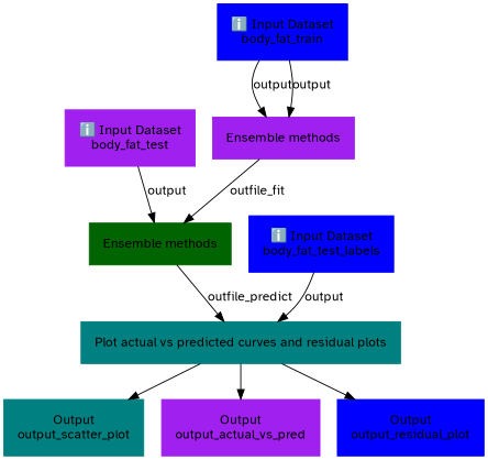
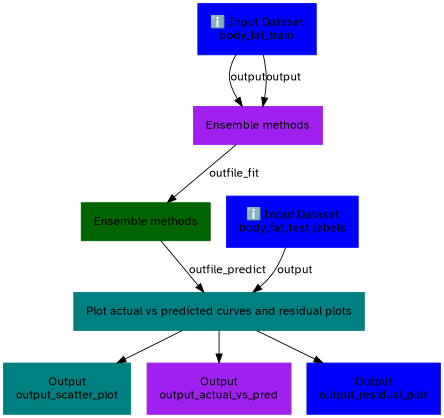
  digraph {
    node [color=purple fontname="Atkinson Hyperlegible" margin="0.2,0.2" shape=box style=filled]
    edge [fontname="Atkinson Hyperlegible"]
-   n1 [label="ℹ️ Input Dataset\nbody_fat_test"]
    n2 [color=darkgreen label="Ensemble methods"]
    n3 [color=blue label="ℹ️ Input Dataset\nbody_fat_train"]
    n4 [label="Ensemble methods"]
    n5 [color=blue label="ℹ️ Input Dataset\nbody_fat_test_labels"]
    n6 [color=teal label="Plot actual vs predicted curves and residual plots"]
    n7 [color=teal label="Output\noutput_scatter_plot"]
    n8 [label="Output\noutput_actual_vs_pred"]
    n9 [color=blue label="Output\noutput_residual_plot"]
-   n1 -> n2 [label=output]
    n2 -> n6 [label=outfile_predict]
    n3 -> n4 [label=output]
    n3 -> n4 [label=output]
    n4 -> n2 [label=outfile_fit]
    n5 -> n6 [label=output]
    n6 -> n7
    n6 -> n8
    n6 -> n9
  }
